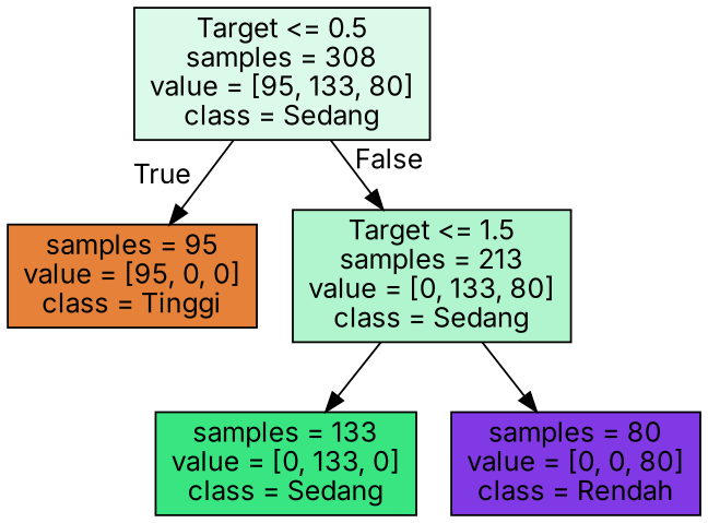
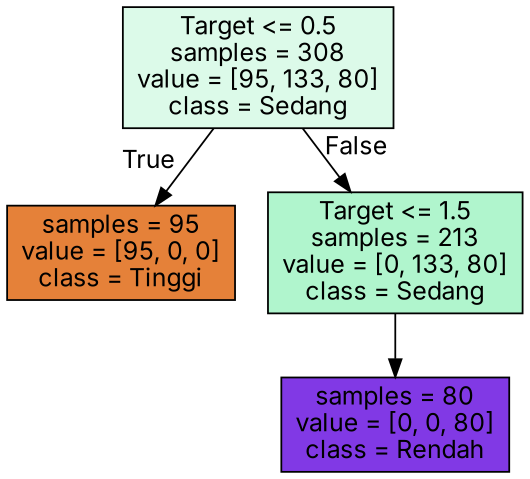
  digraph {
    fontname=Inter
    node [color=black fontname=Inter shape=box style=filled]
    edge [fontname=Inter]
    n1 [fillcolor="#dcfae9" label="Target <= 0.5\nsamples = 308\nvalue = [95, 133, 80]\nclass = Sedang"]
    n2 [fillcolor="#e58139" label="samples = 95\nvalue = [95, 0, 0]\nclass = Tinggi"]
    n3 [fillcolor="#b0f5cd" label="Target <= 1.5\nsamples = 213\nvalue = [0, 133, 80]\nclass = Sedang"]
-   n4 [fillcolor="#39e581" label="samples = 133\nvalue = [0, 133, 0]\nclass = Sedang"]
    n5 [fillcolor="#8139e5" label="samples = 80\nvalue = [0, 0, 80]\nclass = Rendah"]
    n1 -> n2 [headlabel=True labelangle=45 labeldistance=2.5]
    n1 -> n3 [headlabel=False labelangle=-45 labeldistance=2.5]
-   n3 -> n4
    n3 -> n5
  }
